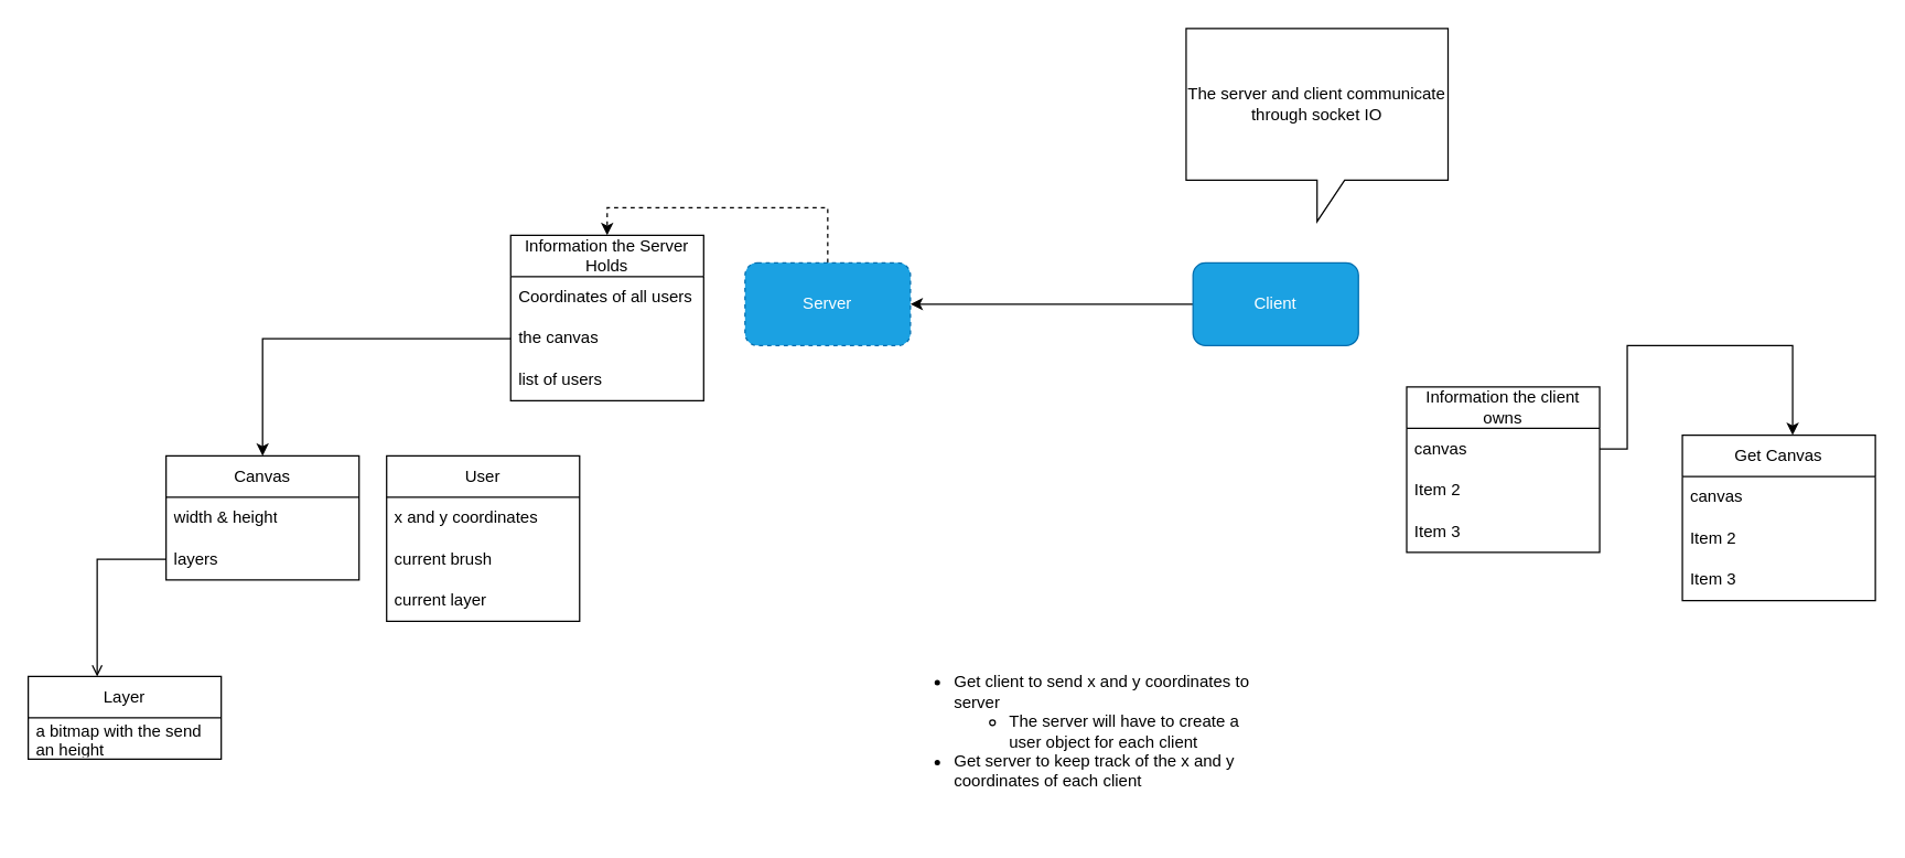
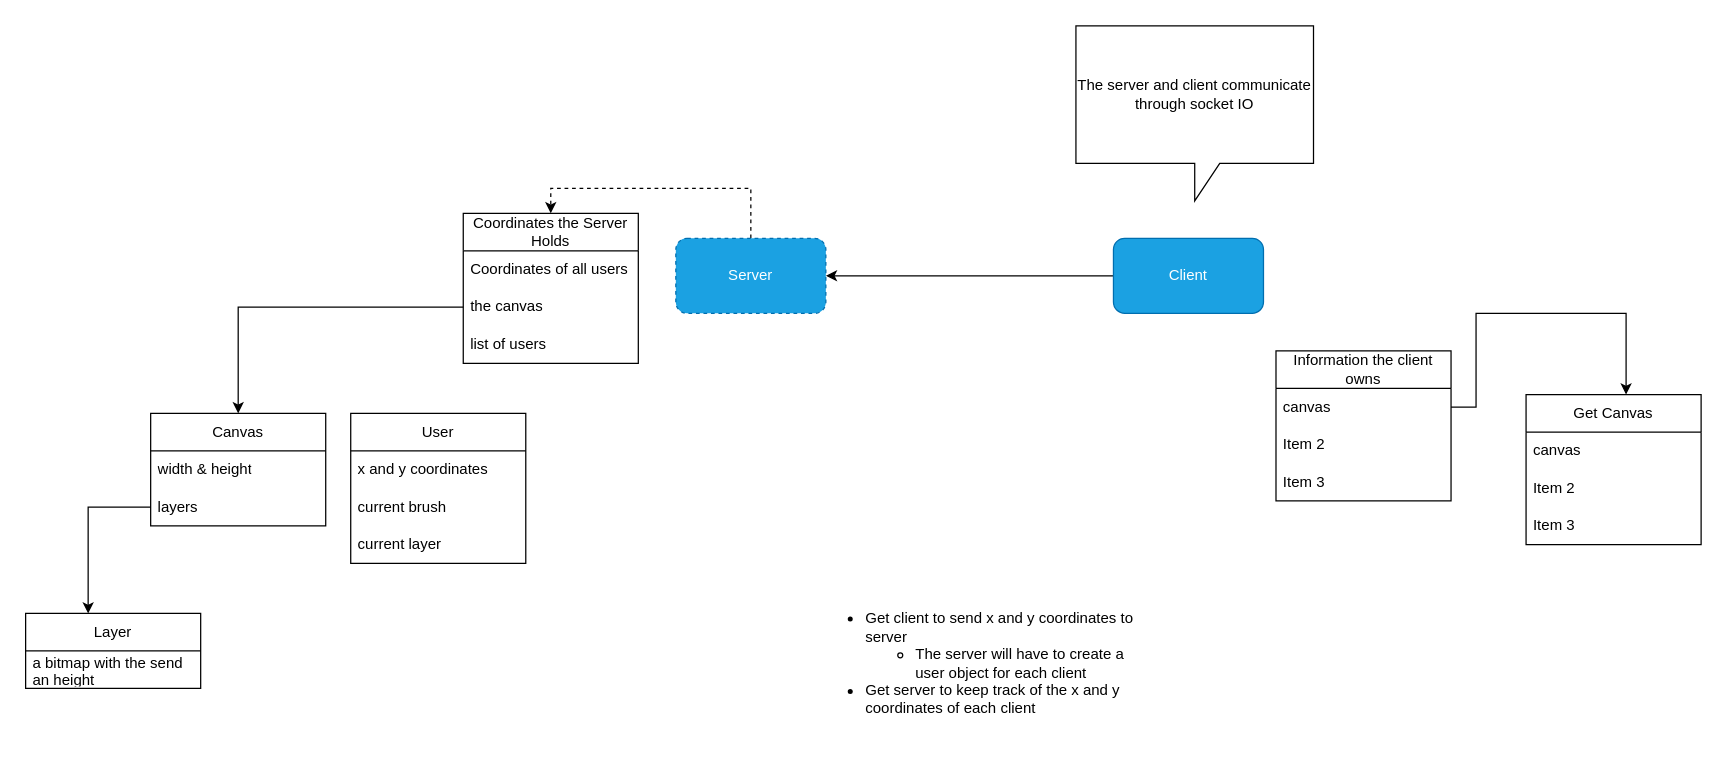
  <mxCell id="0" />
  <mxCell id="1" parent="0" />
  <mxCell id="2" style="edgeStyle=orthogonalEdgeStyle;rounded=0;orthogonalLoop=1;jettySize=auto;html=1;dashed=1;" edge="1" parent="1" source="3" target="7"><mxGeometry relative="1" as="geometry"><Array as="points"><mxPoint x="600" y="150" /><mxPoint x="440" y="150" /></Array></mxGeometry></mxCell>
  <mxCell id="3" value="Server" style="rounded=1;whiteSpace=wrap;html=1;fillColor=#1ba1e2;fontColor=#ffffff;strokeColor=#006EAF;dashed=1;" vertex="1" parent="1"><mxGeometry x="540" y="190" width="120" height="60" as="geometry" /></mxCell>
  <mxCell id="4" style="edgeStyle=orthogonalEdgeStyle;rounded=0;orthogonalLoop=1;jettySize=auto;html=1;" edge="1" parent="1" source="5" target="3"><mxGeometry relative="1" as="geometry" /></mxCell>
- <mxCell id="5" value="Client" style="rounded=1;whiteSpace=wrap;html=1;fillColor=#1ba1e2;fontColor=#ffffff;strokeColor=#006EAF;" vertex="1" parent="1"><mxGeometry x="865" y="190" width="120" height="60" as="geometry" /></mxCell>
+ <mxCell id="5" value="Client" style="rounded=1;whiteSpace=wrap;html=1;fillColor=#1ba1e2;fontColor=#ffffff;strokeColor=#006EAF;" vertex="1" parent="1"><mxGeometry x="890" y="190" width="120" height="60" as="geometry" /></mxCell>
  <mxCell id="6" value="The server and client communicate through socket IO" style="shape=callout;whiteSpace=wrap;html=1;perimeter=calloutPerimeter;" vertex="1" parent="1"><mxGeometry x="860" y="20" width="190" height="140" as="geometry" /></mxCell>
- <mxCell id="7" value="Information the Server Holds" style="swimlane;fontStyle=0;childLayout=stackLayout;horizontal=1;startSize=30;horizontalStack=0;resizeParent=1;resizeParentMax=0;resizeLast=0;collapsible=1;marginBottom=0;whiteSpace=wrap;html=1;" vertex="1" parent="1"><mxGeometry x="370" y="170" width="140" height="120" as="geometry" /></mxCell>
+ <mxCell id="7" value="Coordinates the Server Holds" style="swimlane;fontStyle=0;childLayout=stackLayout;horizontal=1;startSize=30;horizontalStack=0;resizeParent=1;resizeParentMax=0;resizeLast=0;collapsible=1;marginBottom=0;whiteSpace=wrap;html=1;" vertex="1" parent="1"><mxGeometry x="370" y="170" width="140" height="120" as="geometry" /></mxCell>
  <mxCell id="8" value="Coordinates of all users" style="text;strokeColor=none;fillColor=none;align=left;verticalAlign=middle;spacingLeft=4;spacingRight=4;overflow=hidden;points=[[0,0.5],[1,0.5]];portConstraint=eastwest;rotatable=0;whiteSpace=wrap;html=1;" vertex="1" parent="7"><mxGeometry y="30" width="140" height="30" as="geometry" /></mxCell>
  <mxCell id="9" value="the canvas" style="text;strokeColor=none;fillColor=none;align=left;verticalAlign=middle;spacingLeft=4;spacingRight=4;overflow=hidden;points=[[0,0.5],[1,0.5]];portConstraint=eastwest;rotatable=0;whiteSpace=wrap;html=1;" vertex="1" parent="7"><mxGeometry y="60" width="140" height="30" as="geometry" /></mxCell>
  <mxCell id="10" value="list of users" style="text;strokeColor=none;fillColor=none;align=left;verticalAlign=middle;spacingLeft=4;spacingRight=4;overflow=hidden;points=[[0,0.5],[1,0.5]];portConstraint=eastwest;rotatable=0;whiteSpace=wrap;html=1;" vertex="1" parent="7"><mxGeometry y="90" width="140" height="30" as="geometry" /></mxCell>
  <mxCell id="11" value="Information the client owns" style="swimlane;fontStyle=0;childLayout=stackLayout;horizontal=1;startSize=30;horizontalStack=0;resizeParent=1;resizeParentMax=0;resizeLast=0;collapsible=1;marginBottom=0;whiteSpace=wrap;html=1;" vertex="1" parent="1"><mxGeometry x="1020" y="280" width="140" height="120" as="geometry" /></mxCell>
  <mxCell id="12" value="canvas" style="text;strokeColor=none;fillColor=none;align=left;verticalAlign=middle;spacingLeft=4;spacingRight=4;overflow=hidden;points=[[0,0.5],[1,0.5]];portConstraint=eastwest;rotatable=0;whiteSpace=wrap;html=1;" vertex="1" parent="11"><mxGeometry y="30" width="140" height="30" as="geometry" /></mxCell>
  <mxCell id="13" value="Item 2" style="text;strokeColor=none;fillColor=none;align=left;verticalAlign=middle;spacingLeft=4;spacingRight=4;overflow=hidden;points=[[0,0.5],[1,0.5]];portConstraint=eastwest;rotatable=0;whiteSpace=wrap;html=1;" vertex="1" parent="11"><mxGeometry y="60" width="140" height="30" as="geometry" /></mxCell>
  <mxCell id="14" value="Item 3" style="text;strokeColor=none;fillColor=none;align=left;verticalAlign=middle;spacingLeft=4;spacingRight=4;overflow=hidden;points=[[0,0.5],[1,0.5]];portConstraint=eastwest;rotatable=0;whiteSpace=wrap;html=1;" vertex="1" parent="11"><mxGeometry y="90" width="140" height="30" as="geometry" /></mxCell>
  <mxCell id="15" value="User" style="swimlane;fontStyle=0;childLayout=stackLayout;horizontal=1;startSize=30;horizontalStack=0;resizeParent=1;resizeParentMax=0;resizeLast=0;collapsible=1;marginBottom=0;whiteSpace=wrap;html=1;" vertex="1" parent="1"><mxGeometry x="280" y="330" width="140" height="120" as="geometry" /></mxCell>
  <mxCell id="16" value="x and y coordinates" style="text;strokeColor=none;fillColor=none;align=left;verticalAlign=middle;spacingLeft=4;spacingRight=4;overflow=hidden;points=[[0,0.5],[1,0.5]];portConstraint=eastwest;rotatable=0;whiteSpace=wrap;html=1;" vertex="1" parent="15"><mxGeometry y="30" width="140" height="30" as="geometry" /></mxCell>
  <mxCell id="17" value="current brush" style="text;strokeColor=none;fillColor=none;align=left;verticalAlign=middle;spacingLeft=4;spacingRight=4;overflow=hidden;points=[[0,0.5],[1,0.5]];portConstraint=eastwest;rotatable=0;whiteSpace=wrap;html=1;" vertex="1" parent="15"><mxGeometry y="60" width="140" height="30" as="geometry" /></mxCell>
  <mxCell id="18" value="current layer" style="text;strokeColor=none;fillColor=none;align=left;verticalAlign=middle;spacingLeft=4;spacingRight=4;overflow=hidden;points=[[0,0.5],[1,0.5]];portConstraint=eastwest;rotatable=0;whiteSpace=wrap;html=1;" vertex="1" parent="15"><mxGeometry y="90" width="140" height="30" as="geometry" /></mxCell>
  <mxCell id="19" value="Canvas" style="swimlane;fontStyle=0;childLayout=stackLayout;horizontal=1;startSize=30;horizontalStack=0;resizeParent=1;resizeParentMax=0;resizeLast=0;collapsible=1;marginBottom=0;whiteSpace=wrap;html=1;" vertex="1" parent="1"><mxGeometry x="120" y="330" width="140" height="90" as="geometry" /></mxCell>
  <mxCell id="20" value="width &amp;amp; height" style="text;strokeColor=none;fillColor=none;align=left;verticalAlign=middle;spacingLeft=4;spacingRight=4;overflow=hidden;points=[[0,0.5],[1,0.5]];portConstraint=eastwest;rotatable=0;whiteSpace=wrap;html=1;" vertex="1" parent="19"><mxGeometry y="30" width="140" height="30" as="geometry" /></mxCell>
  <mxCell id="21" value="layers" style="text;strokeColor=none;fillColor=none;align=left;verticalAlign=middle;spacingLeft=4;spacingRight=4;overflow=hidden;points=[[0,0.5],[1,0.5]];portConstraint=eastwest;rotatable=0;whiteSpace=wrap;html=1;" vertex="1" parent="19"><mxGeometry y="60" width="140" height="30" as="geometry" /></mxCell>
  <mxCell id="22" value="Layer" style="swimlane;fontStyle=0;childLayout=stackLayout;horizontal=1;startSize=30;horizontalStack=0;resizeParent=1;resizeParentMax=0;resizeLast=0;collapsible=1;marginBottom=0;whiteSpace=wrap;html=1;" vertex="1" parent="1"><mxGeometry x="20" y="490" width="140" height="60" as="geometry" /></mxCell>
  <mxCell id="23" value="a bitmap with the send an height" style="text;strokeColor=none;fillColor=none;align=left;verticalAlign=middle;spacingLeft=4;spacingRight=4;overflow=hidden;points=[[0,0.5],[1,0.5]];portConstraint=eastwest;rotatable=0;whiteSpace=wrap;html=1;" vertex="1" parent="22"><mxGeometry y="30" width="140" height="30" as="geometry" /></mxCell>
- <mxCell id="24" style="edgeStyle=orthogonalEdgeStyle;rounded=0;orthogonalLoop=1;jettySize=auto;html=1;endArrow=open;" edge="1" parent="1" source="21" target="22"><mxGeometry relative="1" as="geometry"><Array as="points"><mxPoint x="70" y="405" /></Array></mxGeometry></mxCell>
+ <mxCell id="24" style="edgeStyle=orthogonalEdgeStyle;rounded=0;orthogonalLoop=1;jettySize=auto;html=1;" edge="1" parent="1" source="21" target="22"><mxGeometry relative="1" as="geometry"><Array as="points"><mxPoint x="70" y="405" /></Array></mxGeometry></mxCell>
  <mxCell id="25" style="edgeStyle=orthogonalEdgeStyle;rounded=0;orthogonalLoop=1;jettySize=auto;html=1;" edge="1" parent="1" source="9" target="19"><mxGeometry relative="1" as="geometry" /></mxCell>
  <mxCell id="26" value="Get Canvas" style="swimlane;fontStyle=0;childLayout=stackLayout;horizontal=1;startSize=30;horizontalStack=0;resizeParent=1;resizeParentMax=0;resizeLast=0;collapsible=1;marginBottom=0;whiteSpace=wrap;html=1;" vertex="1" parent="1"><mxGeometry x="1220" y="315" width="140" height="120" as="geometry" /></mxCell>
  <mxCell id="27" value="canvas" style="text;strokeColor=none;fillColor=none;align=left;verticalAlign=middle;spacingLeft=4;spacingRight=4;overflow=hidden;points=[[0,0.5],[1,0.5]];portConstraint=eastwest;rotatable=0;whiteSpace=wrap;html=1;" vertex="1" parent="26"><mxGeometry y="30" width="140" height="30" as="geometry" /></mxCell>
  <mxCell id="28" value="Item 2" style="text;strokeColor=none;fillColor=none;align=left;verticalAlign=middle;spacingLeft=4;spacingRight=4;overflow=hidden;points=[[0,0.5],[1,0.5]];portConstraint=eastwest;rotatable=0;whiteSpace=wrap;html=1;" vertex="1" parent="26"><mxGeometry y="60" width="140" height="30" as="geometry" /></mxCell>
  <mxCell id="29" value="Item 3" style="text;strokeColor=none;fillColor=none;align=left;verticalAlign=middle;spacingLeft=4;spacingRight=4;overflow=hidden;points=[[0,0.5],[1,0.5]];portConstraint=eastwest;rotatable=0;whiteSpace=wrap;html=1;" vertex="1" parent="26"><mxGeometry y="90" width="140" height="30" as="geometry" /></mxCell>
  <mxCell id="30" value="&lt;ul&gt;&lt;li&gt;Get client to send x and y coordinates to server&lt;/li&gt;&lt;ul&gt;&lt;li&gt;The server will have to create a user object for each client&lt;/li&gt;&lt;/ul&gt;&lt;li&gt;Get server to keep track of the x and y coordinates of each client&lt;/li&gt;&lt;/ul&gt;" style="text;strokeColor=none;fillColor=none;html=1;whiteSpace=wrap;verticalAlign=middle;overflow=hidden;" vertex="1" parent="1"><mxGeometry x="650" y="460" width="270" height="140" as="geometry" /></mxCell>
  <mxCell id="31" style="edgeStyle=orthogonalEdgeStyle;rounded=0;orthogonalLoop=1;jettySize=auto;html=1;" edge="1" parent="1" source="12" target="26"><mxGeometry relative="1" as="geometry"><Array as="points"><mxPoint x="1180" y="325" /><mxPoint x="1180" y="250" /><mxPoint x="1300" y="250" /></Array></mxGeometry></mxCell>
